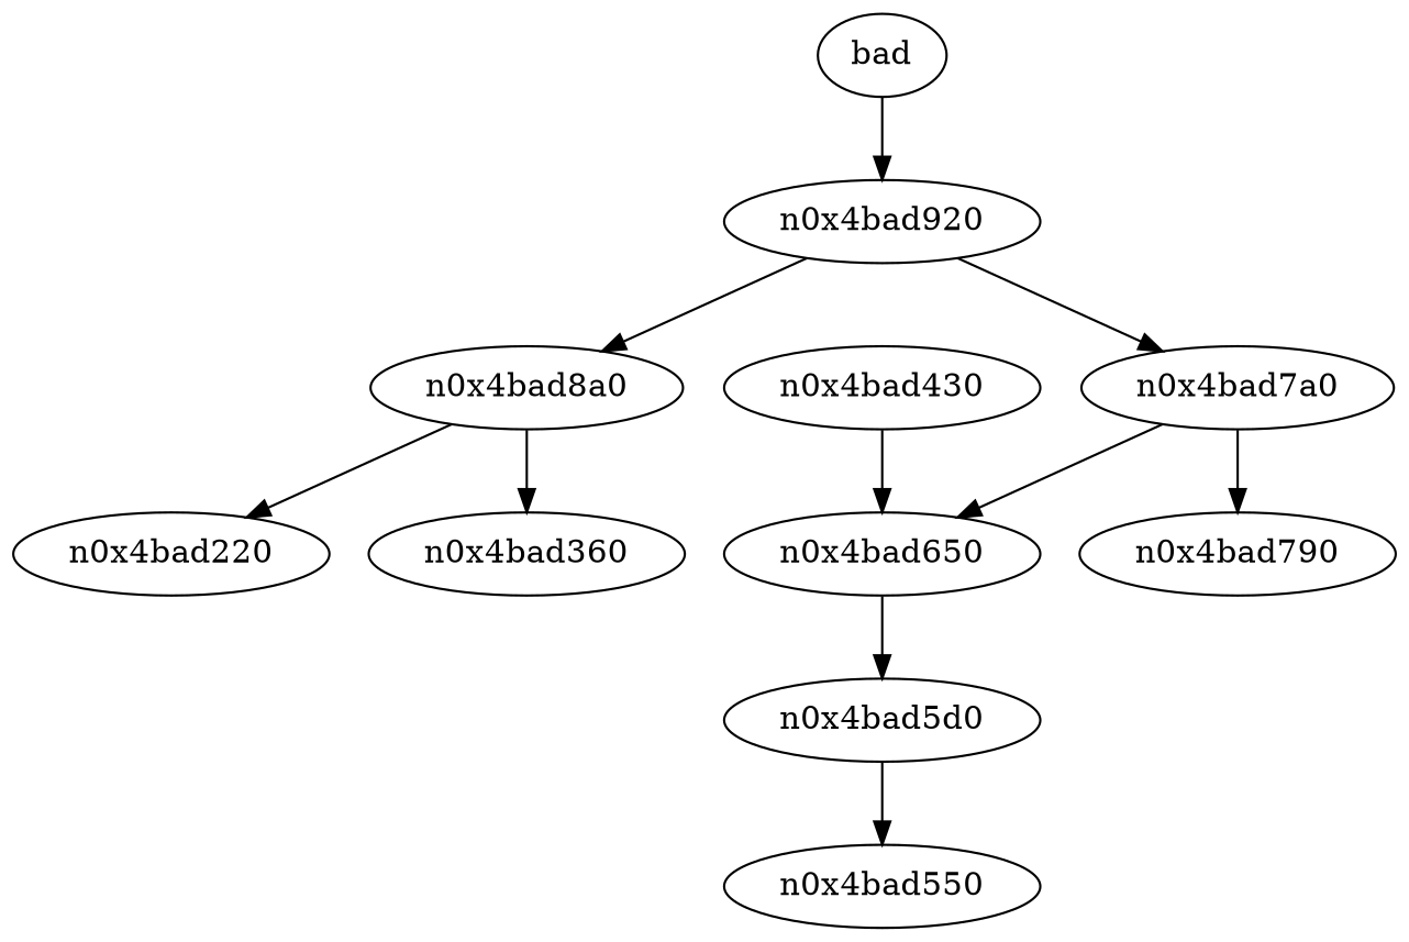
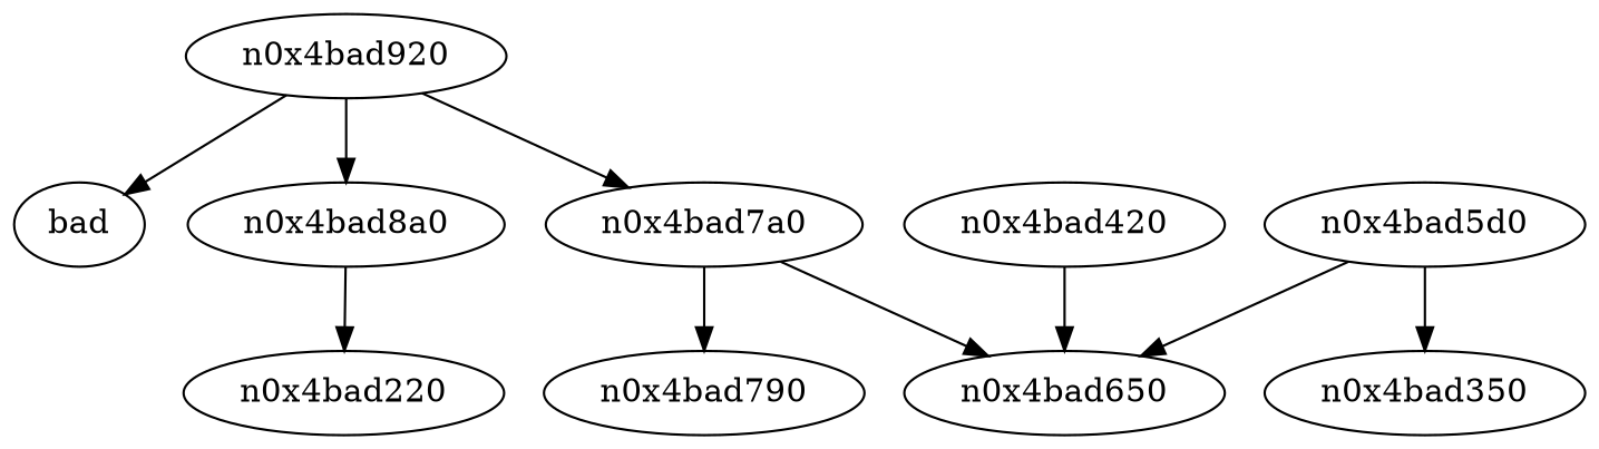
  digraph {
    n1 [label=bad]
    n0x4bad920
    n0x4bad8a0
    n0x4bad7a0
    n5 [label=n0x4bad220]
-   n0x4bad360
    n0x4bad650
    n8 [label=n0x4bad790]
    n0x4bad5d0
-   n0x4bad430
-   n0x4bad550
-   n1 -> n0x4bad920
+   n0x4bad430 [label=n0x4bad420]
+   n0x4bad550 [label=n0x4bad350]
+   n0x4bad920 -> n1
    n0x4bad920 -> n0x4bad8a0
    n0x4bad920 -> n0x4bad7a0
    n0x4bad8a0 -> n5
-   n0x4bad8a0 -> n0x4bad360
    n0x4bad7a0 -> n0x4bad650
    n0x4bad7a0 -> n8
-   n0x4bad650 -> n0x4bad5d0
+   n0x4bad5d0 -> n0x4bad650
    n0x4bad5d0 -> n0x4bad550
    n0x4bad430 -> n0x4bad650
  }
